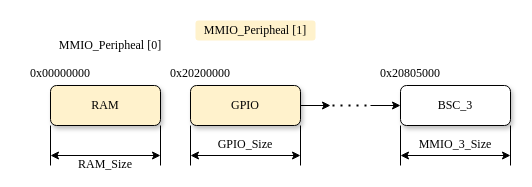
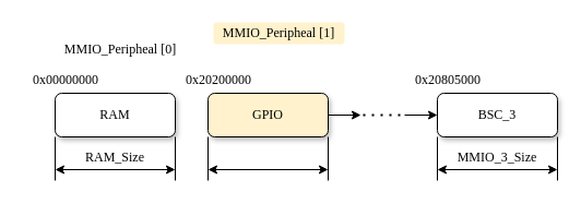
  <mxCell id="0" />
  <mxCell id="1" parent="0" />
  <mxCell id="2" value="&lt;font face=&quot;Computer Modern&quot;&gt;MMIO_Peripheal [0]&lt;/font&gt;" style="rounded=1;whiteSpace=wrap;html=1;fillColor=#ffffff;strokeColor=none;" vertex="1" parent="1"><mxGeometry x="50" y="35" width="120" height="20" as="geometry" /></mxCell>
- <mxCell id="3" value="RAM" style="rounded=1;whiteSpace=wrap;html=1;shadow=1;glass=0;fontFamily=Computer Modern;fillColor=#fff2cc;" vertex="1" parent="1"><mxGeometry x="50" y="85" width="110" height="40" as="geometry" /></mxCell>
+ <mxCell id="3" value="RAM" style="rounded=1;whiteSpace=wrap;html=1;shadow=1;glass=0;fontFamily=Computer Modern;" vertex="1" parent="1"><mxGeometry x="50" y="85" width="110" height="40" as="geometry" /></mxCell>
  <mxCell id="4" value="0x00000000" style="text;html=1;strokeColor=none;fillColor=none;align=center;verticalAlign=middle;whiteSpace=wrap;rounded=0;fontFamily=Computer Modern;" vertex="1" parent="1"><mxGeometry x="20" y="58" width="80" height="30" as="geometry" /></mxCell>
  <mxCell id="5" style="edgeStyle=orthogonalEdgeStyle;rounded=0;orthogonalLoop=1;jettySize=auto;html=1;exitX=1;exitY=0.5;exitDx=0;exitDy=0;entryX=0;entryY=0.5;entryDx=0;entryDy=0;" edge="1" parent="1"><mxGeometry relative="1" as="geometry"><mxPoint x="360" y="108" as="targetPoint" /></mxGeometry></mxCell>
- <mxCell id="6" value="RAM_Size" style="text;html=1;strokeColor=none;fillColor=none;align=center;verticalAlign=middle;whiteSpace=wrap;rounded=0;fontFamily=Computer Modern;" vertex="1" parent="1"><mxGeometry x="70" y="149" width="70" height="30" as="geometry" /></mxCell>
+ <mxCell id="6" value="RAM_Size" style="text;html=1;strokeColor=none;fillColor=none;align=center;verticalAlign=middle;whiteSpace=wrap;rounded=0;fontFamily=Computer Modern;" vertex="1" parent="1"><mxGeometry x="70" y="129" width="70" height="30" as="geometry" /></mxCell>
  <mxCell id="7" value="" style="endArrow=none;html=1;rounded=0;entryX=0;entryY=1;entryDx=0;entryDy=0;" edge="1" parent="1" target="3"><mxGeometry width="50" height="50" relative="1" as="geometry"><mxPoint x="50" y="165" as="sourcePoint" /><mxPoint x="50" y="145" as="targetPoint" /></mxGeometry></mxCell>
  <mxCell id="8" value="" style="endArrow=none;html=1;rounded=0;entryX=0;entryY=1;entryDx=0;entryDy=0;" edge="1" parent="1"><mxGeometry width="50" height="50" relative="1" as="geometry"><mxPoint x="160" y="165" as="sourcePoint" /><mxPoint x="160" y="125" as="targetPoint" /></mxGeometry></mxCell>
  <mxCell id="9" value="" style="endArrow=classic;startArrow=classic;html=1;rounded=0;" edge="1" parent="1"><mxGeometry width="50" height="50" relative="1" as="geometry"><mxPoint x="50" y="155" as="sourcePoint" /><mxPoint x="160" y="155" as="targetPoint" /></mxGeometry></mxCell>
  <mxCell id="10" style="edgeStyle=orthogonalEdgeStyle;rounded=0;orthogonalLoop=1;jettySize=auto;html=1;exitX=1;exitY=0.5;exitDx=0;exitDy=0;" edge="1" parent="1" source="11"><mxGeometry relative="1" as="geometry"><mxPoint x="330" y="105.143" as="targetPoint" /></mxGeometry></mxCell>
  <mxCell id="11" value="GPIO" style="rounded=1;whiteSpace=wrap;html=1;shadow=1;glass=0;fontFamily=Computer Modern;fillColor=#fff2cc;" vertex="1" parent="1"><mxGeometry x="190" y="85" width="110" height="40" as="geometry" /></mxCell>
  <mxCell id="12" value="0x20200000" style="text;html=1;strokeColor=none;fillColor=none;align=center;verticalAlign=middle;whiteSpace=wrap;rounded=0;fontFamily=Computer Modern;" vertex="1" parent="1"><mxGeometry x="160" y="58" width="80" height="30" as="geometry" /></mxCell>
- <mxCell id="13" value="GPIO_Size" style="text;html=1;strokeColor=none;fillColor=none;align=center;verticalAlign=middle;whiteSpace=wrap;rounded=0;fontFamily=Computer Modern;" vertex="1" parent="1"><mxGeometry x="210" y="129" width="70" height="30" as="geometry" /></mxCell>
  <mxCell id="14" value="" style="endArrow=none;html=1;rounded=0;entryX=0;entryY=1;entryDx=0;entryDy=0;" edge="1" parent="1" target="11"><mxGeometry width="50" height="50" relative="1" as="geometry"><mxPoint x="190" y="165" as="sourcePoint" /><mxPoint x="190" y="145" as="targetPoint" /></mxGeometry></mxCell>
  <mxCell id="15" value="" style="endArrow=none;html=1;rounded=0;entryX=0;entryY=1;entryDx=0;entryDy=0;" edge="1" parent="1"><mxGeometry width="50" height="50" relative="1" as="geometry"><mxPoint x="300" y="165" as="sourcePoint" /><mxPoint x="300" y="125" as="targetPoint" /></mxGeometry></mxCell>
  <mxCell id="16" value="" style="endArrow=classic;startArrow=classic;html=1;rounded=0;" edge="1" parent="1"><mxGeometry width="50" height="50" relative="1" as="geometry"><mxPoint x="190" y="155" as="sourcePoint" /><mxPoint x="300" y="155" as="targetPoint" /></mxGeometry></mxCell>
  <mxCell id="17" value="BSC_3" style="rounded=1;whiteSpace=wrap;html=1;shadow=1;glass=0;fontFamily=Computer Modern;" vertex="1" parent="1"><mxGeometry x="400" y="85" width="110" height="40" as="geometry" /></mxCell>
  <mxCell id="18" value="0x20805000" style="text;html=1;strokeColor=none;fillColor=none;align=center;verticalAlign=middle;whiteSpace=wrap;rounded=0;fontFamily=Computer Modern;" vertex="1" parent="1"><mxGeometry x="370" y="58" width="80" height="30" as="geometry" /></mxCell>
  <mxCell id="19" value="MMIO_3_Size" style="text;html=1;strokeColor=none;fillColor=none;align=center;verticalAlign=middle;whiteSpace=wrap;rounded=0;fontFamily=Computer Modern;" vertex="1" parent="1"><mxGeometry x="420" y="129" width="70" height="30" as="geometry" /></mxCell>
  <mxCell id="20" value="" style="endArrow=none;html=1;rounded=0;entryX=0;entryY=1;entryDx=0;entryDy=0;" edge="1" parent="1" target="17"><mxGeometry width="50" height="50" relative="1" as="geometry"><mxPoint x="400" y="165" as="sourcePoint" /><mxPoint x="400" y="145" as="targetPoint" /></mxGeometry></mxCell>
  <mxCell id="21" value="" style="endArrow=none;html=1;rounded=0;entryX=0;entryY=1;entryDx=0;entryDy=0;" edge="1" parent="1"><mxGeometry width="50" height="50" relative="1" as="geometry"><mxPoint x="510" y="165" as="sourcePoint" /><mxPoint x="510" y="125" as="targetPoint" /></mxGeometry></mxCell>
  <mxCell id="22" value="" style="endArrow=classic;startArrow=classic;html=1;rounded=0;" edge="1" parent="1"><mxGeometry width="50" height="50" relative="1" as="geometry"><mxPoint x="400" y="155" as="sourcePoint" /><mxPoint x="510" y="155" as="targetPoint" /></mxGeometry></mxCell>
  <mxCell id="23" style="edgeStyle=orthogonalEdgeStyle;rounded=0;orthogonalLoop=1;jettySize=auto;html=1;entryX=0;entryY=0.5;entryDx=0;entryDy=0;" edge="1" parent="1" target="17"><mxGeometry relative="1" as="geometry"><mxPoint x="380" y="118" as="targetPoint" /><mxPoint x="370" y="105" as="sourcePoint" /><Array as="points"><mxPoint x="370" y="105" /></Array></mxGeometry></mxCell>
  <mxCell id="24" value="" style="endArrow=none;dashed=1;html=1;dashPattern=1 3;strokeWidth=2;rounded=0;" edge="1" parent="1"><mxGeometry width="50" height="50" relative="1" as="geometry"><mxPoint x="332" y="105" as="sourcePoint" /><mxPoint x="372" y="105" as="targetPoint" /><Array as="points"><mxPoint x="352" y="105" /></Array></mxGeometry></mxCell>
  <mxCell id="25" value="&lt;font face=&quot;Computer Modern&quot;&gt;MMIO_Peripheal [1]&lt;/font&gt;" style="rounded=1;whiteSpace=wrap;html=1;fillColor=#fff2cc;strokeColor=none;" vertex="1" parent="1"><mxGeometry x="195" y="20" width="120" height="20" as="geometry" /></mxCell>
